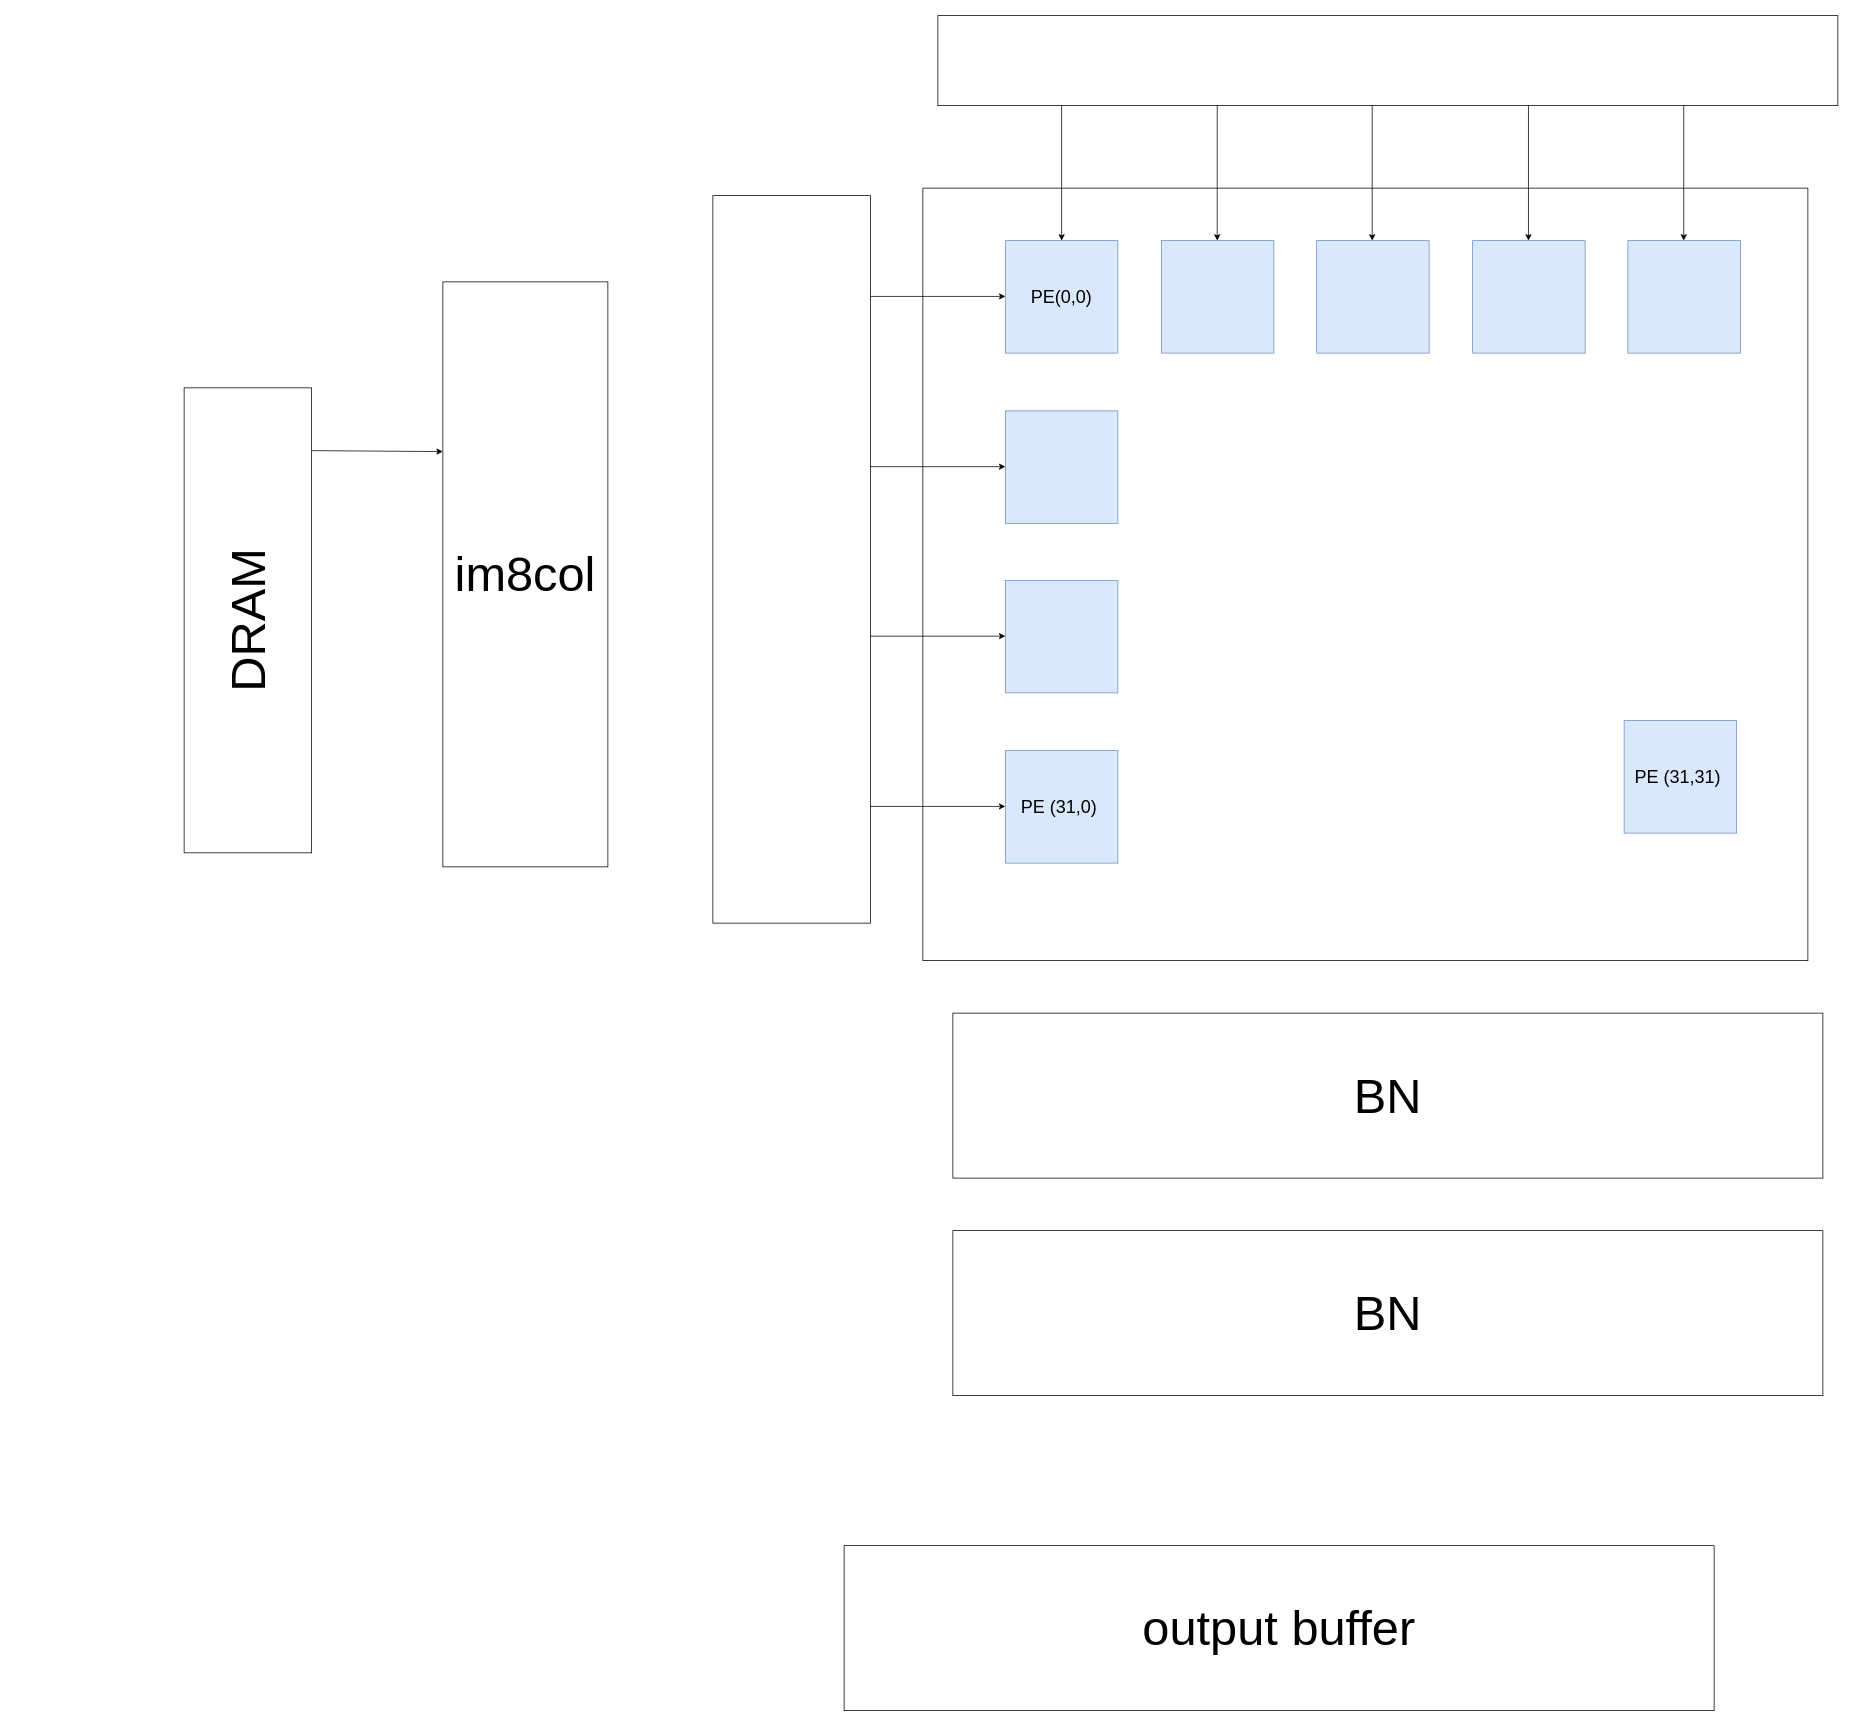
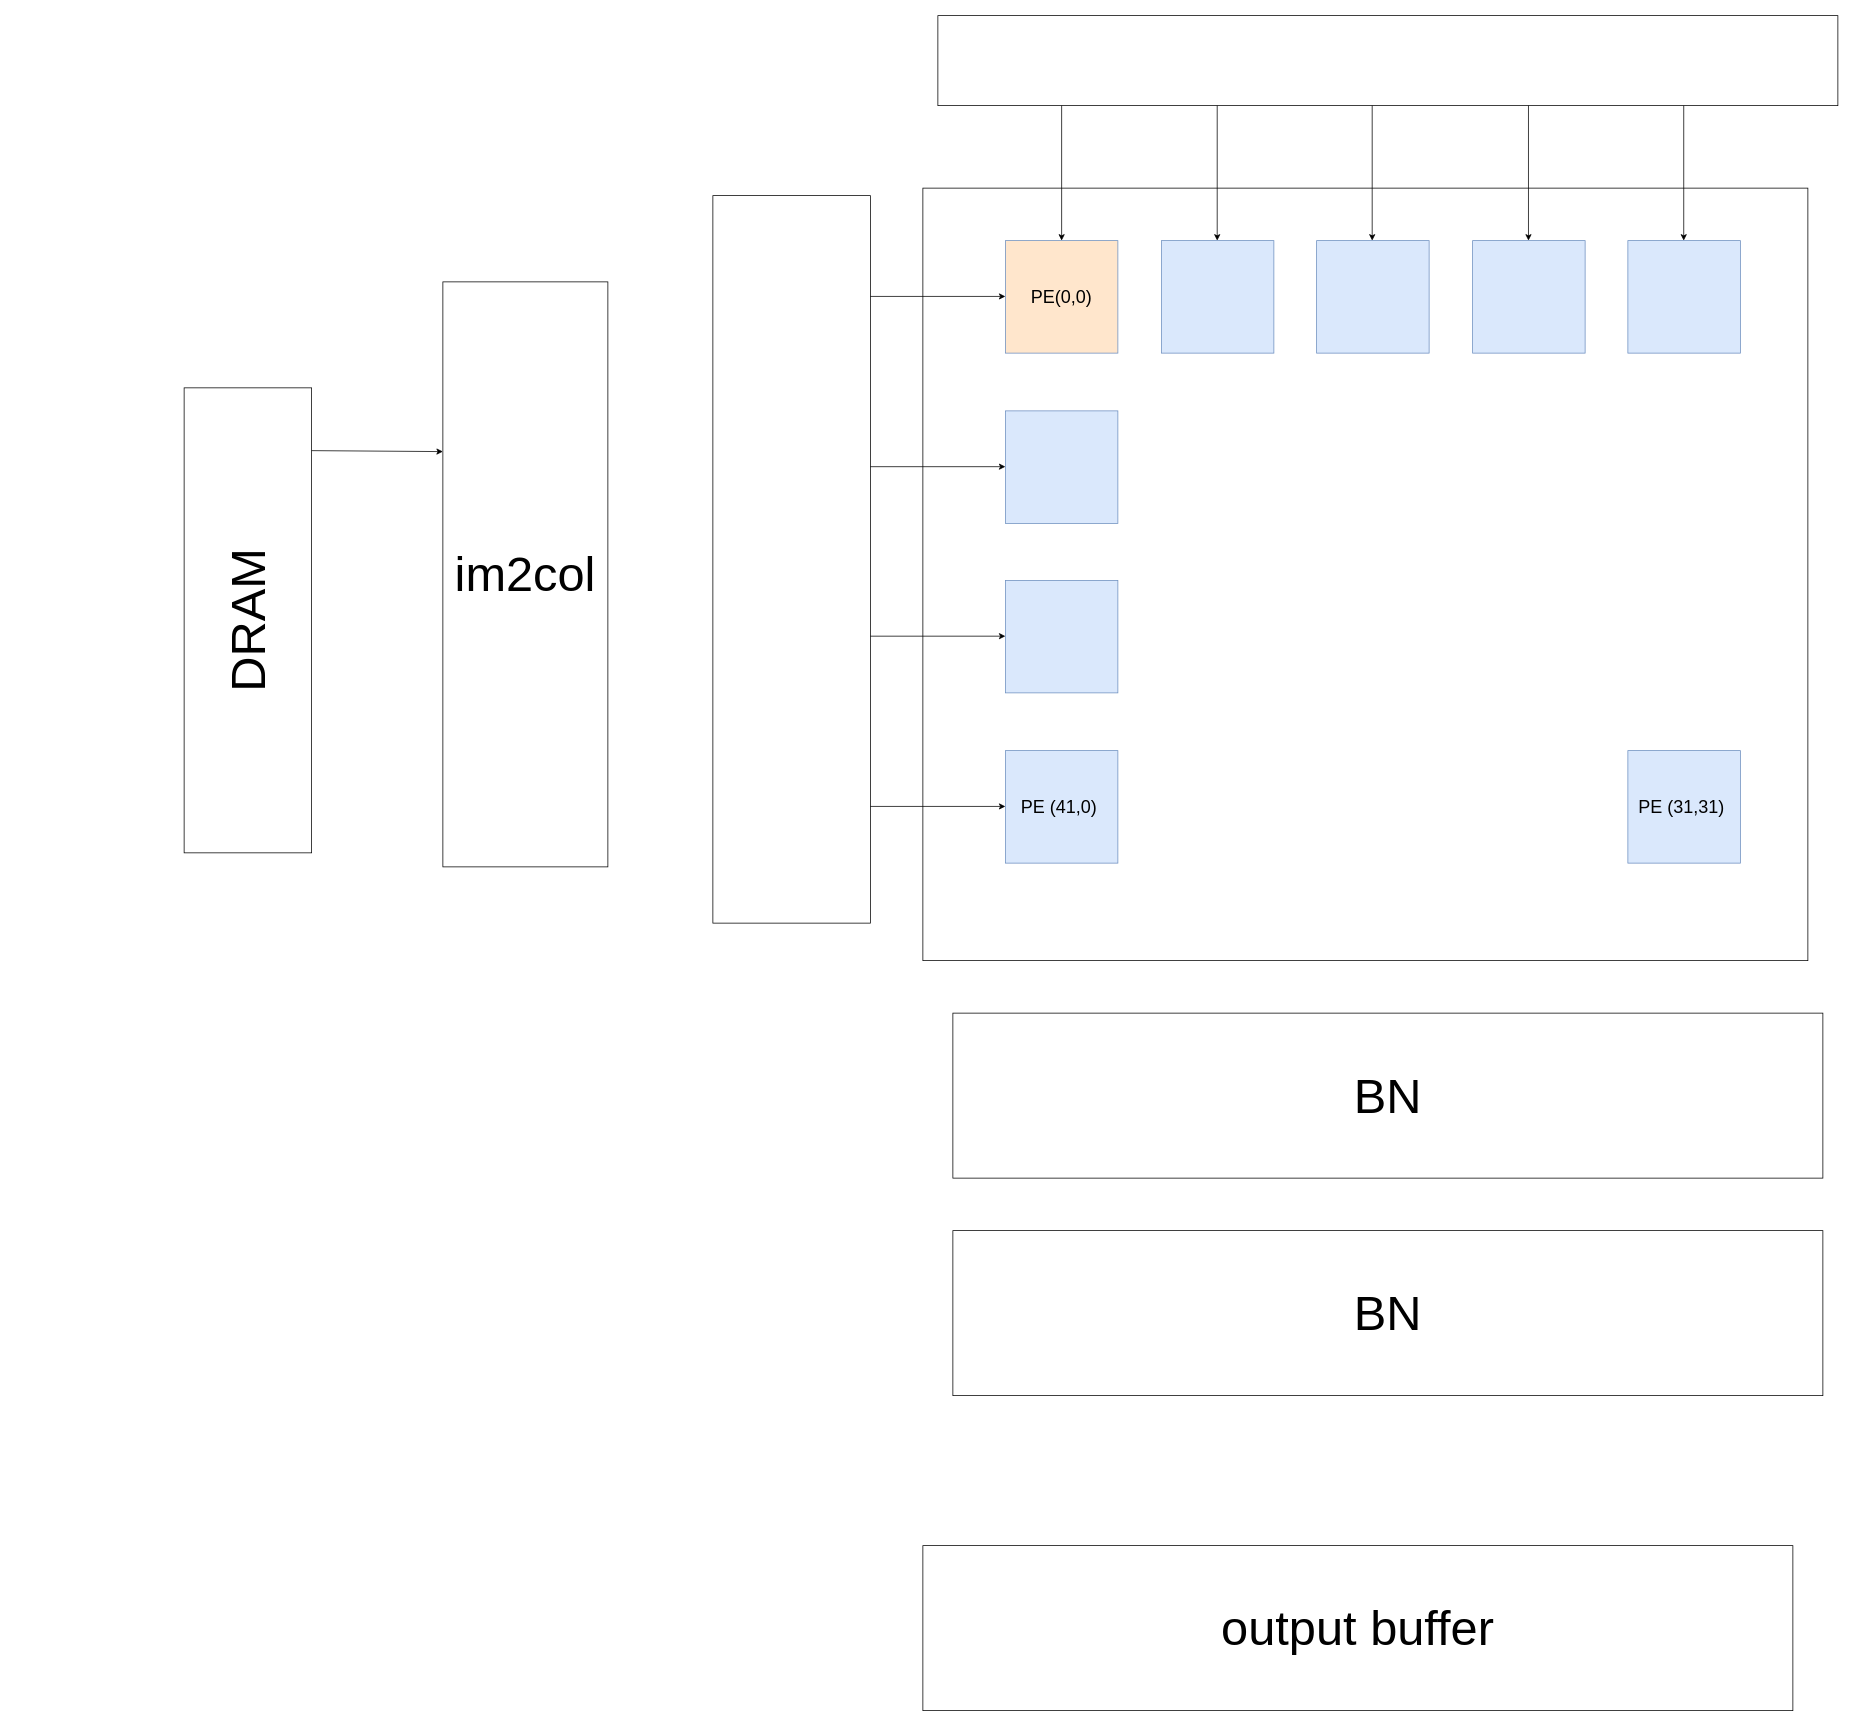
  <mxCell id="0" />
  <mxCell id="1" parent="0" />
  <mxCell id="2" value="" style="rounded=0;whiteSpace=wrap;html=1;" vertex="1" parent="1"><mxGeometry x="1230" y="250" width="1180" height="1030" as="geometry" /></mxCell>
  <mxCell id="3" value="&lt;font style=&quot;font-size: 65px;&quot;&gt;DRAM&lt;/font&gt;" style="rounded=0;whiteSpace=wrap;html=1;rotation=-90;" vertex="1" parent="1"><mxGeometry x="20" y="741.3" width="620" height="170" as="geometry" /></mxCell>
  <mxCell id="4" value="" style="endArrow=classic;html=1;rounded=0;exitX=0.865;exitY=1;exitDx=0;exitDy=0;exitPerimeter=0;" edge="1" parent="1" source="3"><mxGeometry width="50" height="50" relative="1" as="geometry"><mxPoint x="460" y="651.3" as="sourcePoint" /><mxPoint x="590" y="601.3" as="targetPoint" /></mxGeometry></mxCell>
  <mxCell id="5" value="" style="rounded=0;whiteSpace=wrap;html=1;" vertex="1" parent="1"><mxGeometry x="950" y="260" width="210" height="970" as="geometry" /></mxCell>
- <mxCell id="6" value="&lt;font style=&quot;font-size: 24px;&quot;&gt;PE(0,0)&lt;/font&gt;" style="whiteSpace=wrap;html=1;aspect=fixed;flipV=0;flipH=0;fillColor=#dae8fc;strokeColor=#6c8ebf;" vertex="1" parent="1"><mxGeometry x="1340" y="320" width="150" height="150" as="geometry" /></mxCell>
- <mxCell id="7" value="&lt;span style=&quot;font-size: 24px;&quot;&gt;PE (31,0)&amp;nbsp;&lt;/span&gt;" style="whiteSpace=wrap;html=1;aspect=fixed;flipV=0;flipH=0;fillColor=#dae8fc;strokeColor=#6c8ebf;" vertex="1" parent="1"><mxGeometry x="1340" y="1000" width="150" height="150" as="geometry" /></mxCell>
+ <mxCell id="6" value="&lt;font style=&quot;font-size: 24px;&quot;&gt;PE(0,0)&lt;/font&gt;" style="whiteSpace=wrap;html=1;aspect=fixed;flipV=0;flipH=0;fillColor=#ffe6cc;strokeColor=#6c8ebf;" vertex="1" parent="1"><mxGeometry x="1340" y="320" width="150" height="150" as="geometry" /></mxCell>
+ <mxCell id="7" value="&lt;span style=&quot;font-size: 24px;&quot;&gt;PE (41,0)&amp;nbsp;&lt;/span&gt;" style="whiteSpace=wrap;html=1;aspect=fixed;flipV=0;flipH=0;fillColor=#dae8fc;strokeColor=#6c8ebf;" vertex="1" parent="1"><mxGeometry x="1340" y="1000" width="150" height="150" as="geometry" /></mxCell>
  <mxCell id="8" value="" style="whiteSpace=wrap;html=1;aspect=fixed;flipV=0;flipH=0;fillColor=#dae8fc;strokeColor=#6c8ebf;" vertex="1" parent="1"><mxGeometry x="1340" y="773" width="150" height="150" as="geometry" /></mxCell>
  <mxCell id="9" value="" style="whiteSpace=wrap;html=1;aspect=fixed;flipV=0;flipH=0;fillColor=#dae8fc;strokeColor=#6c8ebf;" vertex="1" parent="1"><mxGeometry x="1340" y="547" width="150" height="150" as="geometry" /></mxCell>
  <mxCell id="10" value="" style="whiteSpace=wrap;html=1;aspect=fixed;flipV=1;fillColor=#dae8fc;strokeColor=#6c8ebf;" vertex="1" parent="1"><mxGeometry x="1548" y="320" width="150" height="150" as="geometry" /></mxCell>
  <mxCell id="11" value="" style="whiteSpace=wrap;html=1;aspect=fixed;flipV=1;fillColor=#dae8fc;strokeColor=#6c8ebf;" vertex="1" parent="1"><mxGeometry x="1755" y="320" width="150" height="150" as="geometry" /></mxCell>
  <mxCell id="12" value="" style="whiteSpace=wrap;html=1;aspect=fixed;flipV=1;fillColor=#dae8fc;strokeColor=#6c8ebf;" vertex="1" parent="1"><mxGeometry x="1963" y="320" width="150" height="150" as="geometry" /></mxCell>
  <mxCell id="13" value="" style="whiteSpace=wrap;html=1;aspect=fixed;flipV=1;fillColor=#dae8fc;strokeColor=#6c8ebf;" vertex="1" parent="1"><mxGeometry x="2170" y="320" width="150" height="150" as="geometry" /></mxCell>
- <mxCell id="14" value="&lt;font style=&quot;font-size: 24px;&quot;&gt;PE (31,31)&amp;nbsp;&lt;/font&gt;" style="whiteSpace=wrap;html=1;aspect=fixed;flipV=1;fillColor=#dae8fc;strokeColor=#6c8ebf;" vertex="1" parent="1"><mxGeometry x="2165" y="960" width="150" height="150" as="geometry" /></mxCell>
+ <mxCell id="14" value="&lt;font style=&quot;font-size: 24px;&quot;&gt;PE (31,31)&amp;nbsp;&lt;/font&gt;" style="whiteSpace=wrap;html=1;aspect=fixed;flipV=1;fillColor=#dae8fc;strokeColor=#6c8ebf;" vertex="1" parent="1"><mxGeometry x="2170" y="1000" width="150" height="150" as="geometry" /></mxCell>
  <mxCell id="15" value="" style="rounded=0;whiteSpace=wrap;html=1;" vertex="1" parent="1"><mxGeometry x="1250" y="20" width="1200" height="120" as="geometry" /></mxCell>
  <mxCell id="16" value="" style="endArrow=classic;html=1;rounded=0;entryX=0.5;entryY=0;entryDx=0;entryDy=0;" edge="1" parent="1" target="6"><mxGeometry width="50" height="50" relative="1" as="geometry"><mxPoint x="1415" y="140" as="sourcePoint" /><mxPoint x="1410" y="160" as="targetPoint" /></mxGeometry></mxCell>
  <mxCell id="17" value="" style="endArrow=classic;html=1;rounded=0;entryX=0.5;entryY=0;entryDx=0;entryDy=0;" edge="1" parent="1"><mxGeometry width="50" height="50" relative="1" as="geometry"><mxPoint x="1622.44" y="140" as="sourcePoint" /><mxPoint x="1622.44" y="320" as="targetPoint" /></mxGeometry></mxCell>
  <mxCell id="18" value="" style="endArrow=classic;html=1;rounded=0;entryX=0.5;entryY=0;entryDx=0;entryDy=0;" edge="1" parent="1"><mxGeometry width="50" height="50" relative="1" as="geometry"><mxPoint x="1829.09" y="140" as="sourcePoint" /><mxPoint x="1829.09" y="320" as="targetPoint" /></mxGeometry></mxCell>
  <mxCell id="19" value="" style="endArrow=classic;html=1;rounded=0;entryX=0.5;entryY=0;entryDx=0;entryDy=0;" edge="1" parent="1"><mxGeometry width="50" height="50" relative="1" as="geometry"><mxPoint x="2037.47" y="140" as="sourcePoint" /><mxPoint x="2037.47" y="320" as="targetPoint" /></mxGeometry></mxCell>
  <mxCell id="20" value="" style="endArrow=classic;html=1;rounded=0;entryX=0.5;entryY=0;entryDx=0;entryDy=0;" edge="1" parent="1"><mxGeometry width="50" height="50" relative="1" as="geometry"><mxPoint x="2244.47" y="140" as="sourcePoint" /><mxPoint x="2244.47" y="320" as="targetPoint" /></mxGeometry></mxCell>
  <mxCell id="21" value="" style="endArrow=classic;html=1;rounded=0;entryX=0.5;entryY=0;entryDx=0;entryDy=0;" edge="1" parent="1"><mxGeometry width="50" height="50" relative="1" as="geometry"><mxPoint x="1160" y="1074.41" as="sourcePoint" /><mxPoint x="1340" y="1074.41" as="targetPoint" /></mxGeometry></mxCell>
  <mxCell id="22" value="" style="endArrow=classic;html=1;rounded=0;entryX=0.5;entryY=0;entryDx=0;entryDy=0;" edge="1" parent="1"><mxGeometry width="50" height="50" relative="1" as="geometry"><mxPoint x="1160" y="847.41" as="sourcePoint" /><mxPoint x="1340" y="847.41" as="targetPoint" /></mxGeometry></mxCell>
  <mxCell id="23" value="" style="endArrow=classic;html=1;rounded=0;entryX=0.5;entryY=0;entryDx=0;entryDy=0;" edge="1" parent="1"><mxGeometry width="50" height="50" relative="1" as="geometry"><mxPoint x="1160" y="621.41" as="sourcePoint" /><mxPoint x="1340" y="621.41" as="targetPoint" /></mxGeometry></mxCell>
  <mxCell id="24" value="" style="endArrow=classic;html=1;rounded=0;entryX=0.5;entryY=0;entryDx=0;entryDy=0;" edge="1" parent="1"><mxGeometry width="50" height="50" relative="1" as="geometry"><mxPoint x="1160" y="394.41" as="sourcePoint" /><mxPoint x="1340" y="394.41" as="targetPoint" /></mxGeometry></mxCell>
- <mxCell id="25" value="&lt;span style=&quot;font-size: 65px;&quot;&gt;im8col&lt;/span&gt;" style="rounded=0;whiteSpace=wrap;html=1;" vertex="1" parent="1"><mxGeometry x="590" y="375" width="220" height="780" as="geometry" /></mxCell>
- <mxCell id="26" value="&lt;span style=&quot;font-size: 65px;&quot;&gt;output buffer&lt;/span&gt;" style="rounded=0;whiteSpace=wrap;html=1;" vertex="1" parent="1"><mxGeometry x="1125" y="2060" width="1160" height="220" as="geometry" /></mxCell>
+ <mxCell id="25" value="&lt;span style=&quot;font-size: 65px;&quot;&gt;im2col&lt;/span&gt;" style="rounded=0;whiteSpace=wrap;html=1;" vertex="1" parent="1"><mxGeometry x="590" y="375" width="220" height="780" as="geometry" /></mxCell>
+ <mxCell id="26" value="&lt;span style=&quot;font-size: 65px;&quot;&gt;output buffer&lt;/span&gt;" style="rounded=0;whiteSpace=wrap;html=1;" vertex="1" parent="1"><mxGeometry x="1230" y="2060" width="1160" height="220" as="geometry" /></mxCell>
  <mxCell id="27" value="&lt;span style=&quot;font-size: 65px;&quot;&gt;BN&lt;/span&gt;" style="rounded=0;whiteSpace=wrap;html=1;" vertex="1" parent="1"><mxGeometry x="1270" y="1350" width="1160" height="220" as="geometry" /></mxCell>
  <mxCell id="28" value="&lt;span style=&quot;font-size: 65px;&quot;&gt;BN&lt;/span&gt;" style="rounded=0;whiteSpace=wrap;html=1;" vertex="1" parent="1"><mxGeometry x="1270" y="1640" width="1160" height="220" as="geometry" /></mxCell>
